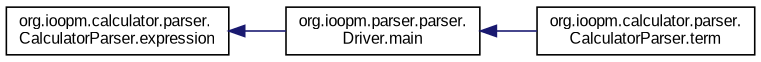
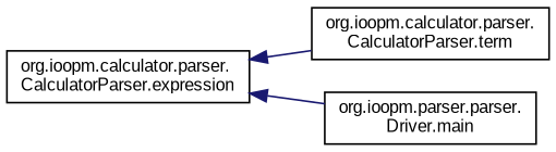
  digraph {
    fontname="Liberation Sans"
    rankdir=LR
    node [color=black fillcolor=white fontname="Liberation Sans" fontsize=10 shape=record style=filled]
    edge [color=midnightblue dir=back fontname="Liberation Sans" fontsize=10 labelfontname=Helvetica labelfontsize=10 style=solid]
    n1 [height=0.2 label="org.ioopm.calculator.parser.\lCalculatorParser.expression" width=0.4]
    n2 [height=0.2 label="org.ioopm.calculator.parser.\lCalculatorParser.term" width=0.4]
    n3 [height=0.2 label="org.ioopm.parser.parser.\lDriver.main" width=0.4]
-   n3 -> n2
+   n1 -> n2
    n1 -> n3
  }
